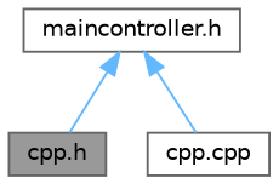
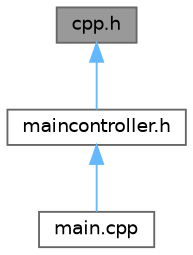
  digraph {
    node [color=grey40 fillcolor=white fontname=Helvetica fontsize=10 shape=box style=filled]
    edge [color=steelblue1 dir=back fontname=Helvetica fontsize=10 labelfontname=Helvetica labelfontsize=10 style=solid]
    n1 [color=gray40 fillcolor=grey60 fontcolor=black height=0.2 label="cpp.h" width=0.4]
    n2 [height=0.2 label="maincontroller.h" width=0.4]
-   n3 [height=0.2 label="cpp.cpp" width=0.4]
-   n2 -> n1
+   n3 [height=0.2 label="main.cpp" width=0.4]
+   n1 -> n2
    n2 -> n3
  }
